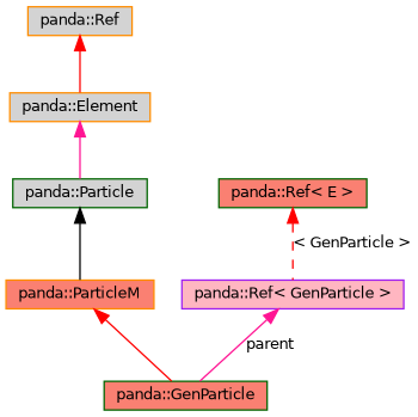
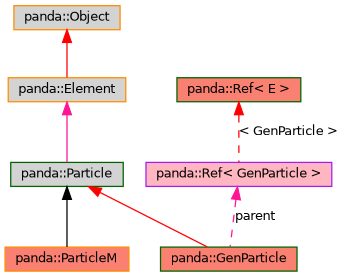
  digraph {
    node [color=darkgreen fillcolor=salmon fontname=Helvetica fontsize=10 shape=record style=filled]
    edge [color=red dir=back fontname=Helvetica fontsize=10 labelfontname=Helvetica labelfontsize=10 style=solid]
    n1 [fontcolor=black height=0.2 label="panda::GenParticle" width=0.4]
    n2 [color=darkorange height=0.2 label="panda::ParticleM" width=0.4]
    n3 [fillcolor=lightgrey height=0.2 label="panda::Particle" width=0.4]
    n4 [color=darkorange fillcolor=lightgrey height=0.2 label="panda::Element" width=0.4]
-   n5 [color=darkorange fillcolor=lightgrey height=0.2 label="panda::Ref" width=0.4]
+   n5 [color=darkorange fillcolor=lightgrey height=0.2 label="panda::Object" width=0.4]
    n6 [color=purple fillcolor=lightpink height=0.2 label="panda::Ref\< GenParticle \>" width=0.4]
    n7 [height=0.2 label="panda::Ref\< E \>" width=0.4]
-   n2 -> n1
+   n3 -> n1
    n3 -> n2 [color=black]
    n4 -> n3 [color=deeppink]
    n5 -> n4
-   n6 -> n1 [color=deeppink label=parent]
+   n6 -> n1 [color=deeppink label=parent style=dashed]
    n7 -> n6 [label="\< GenParticle \>" style=dashed]
  }
